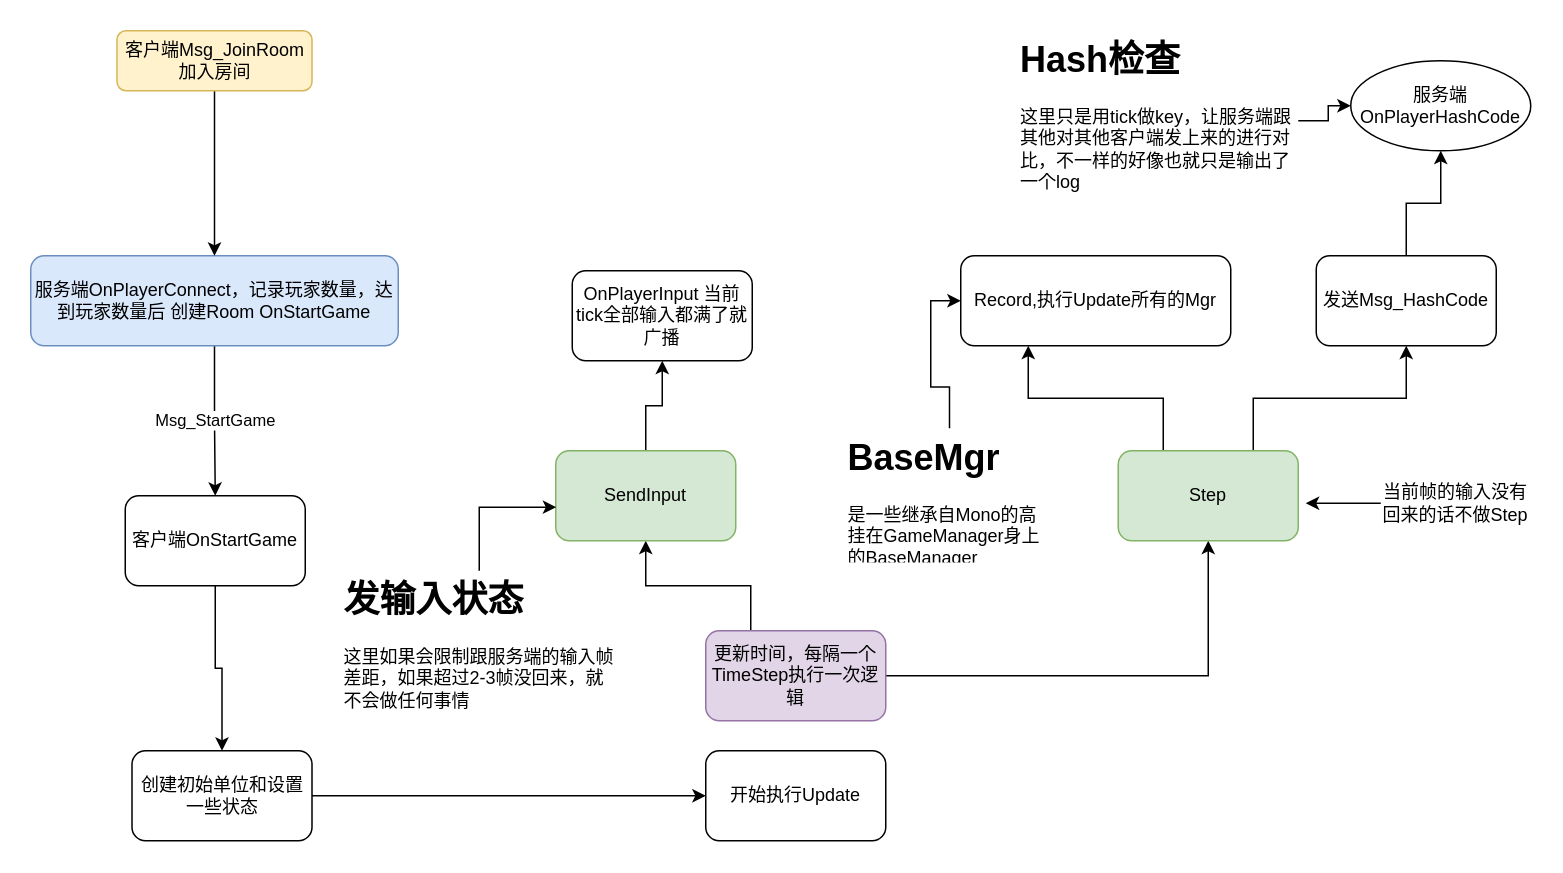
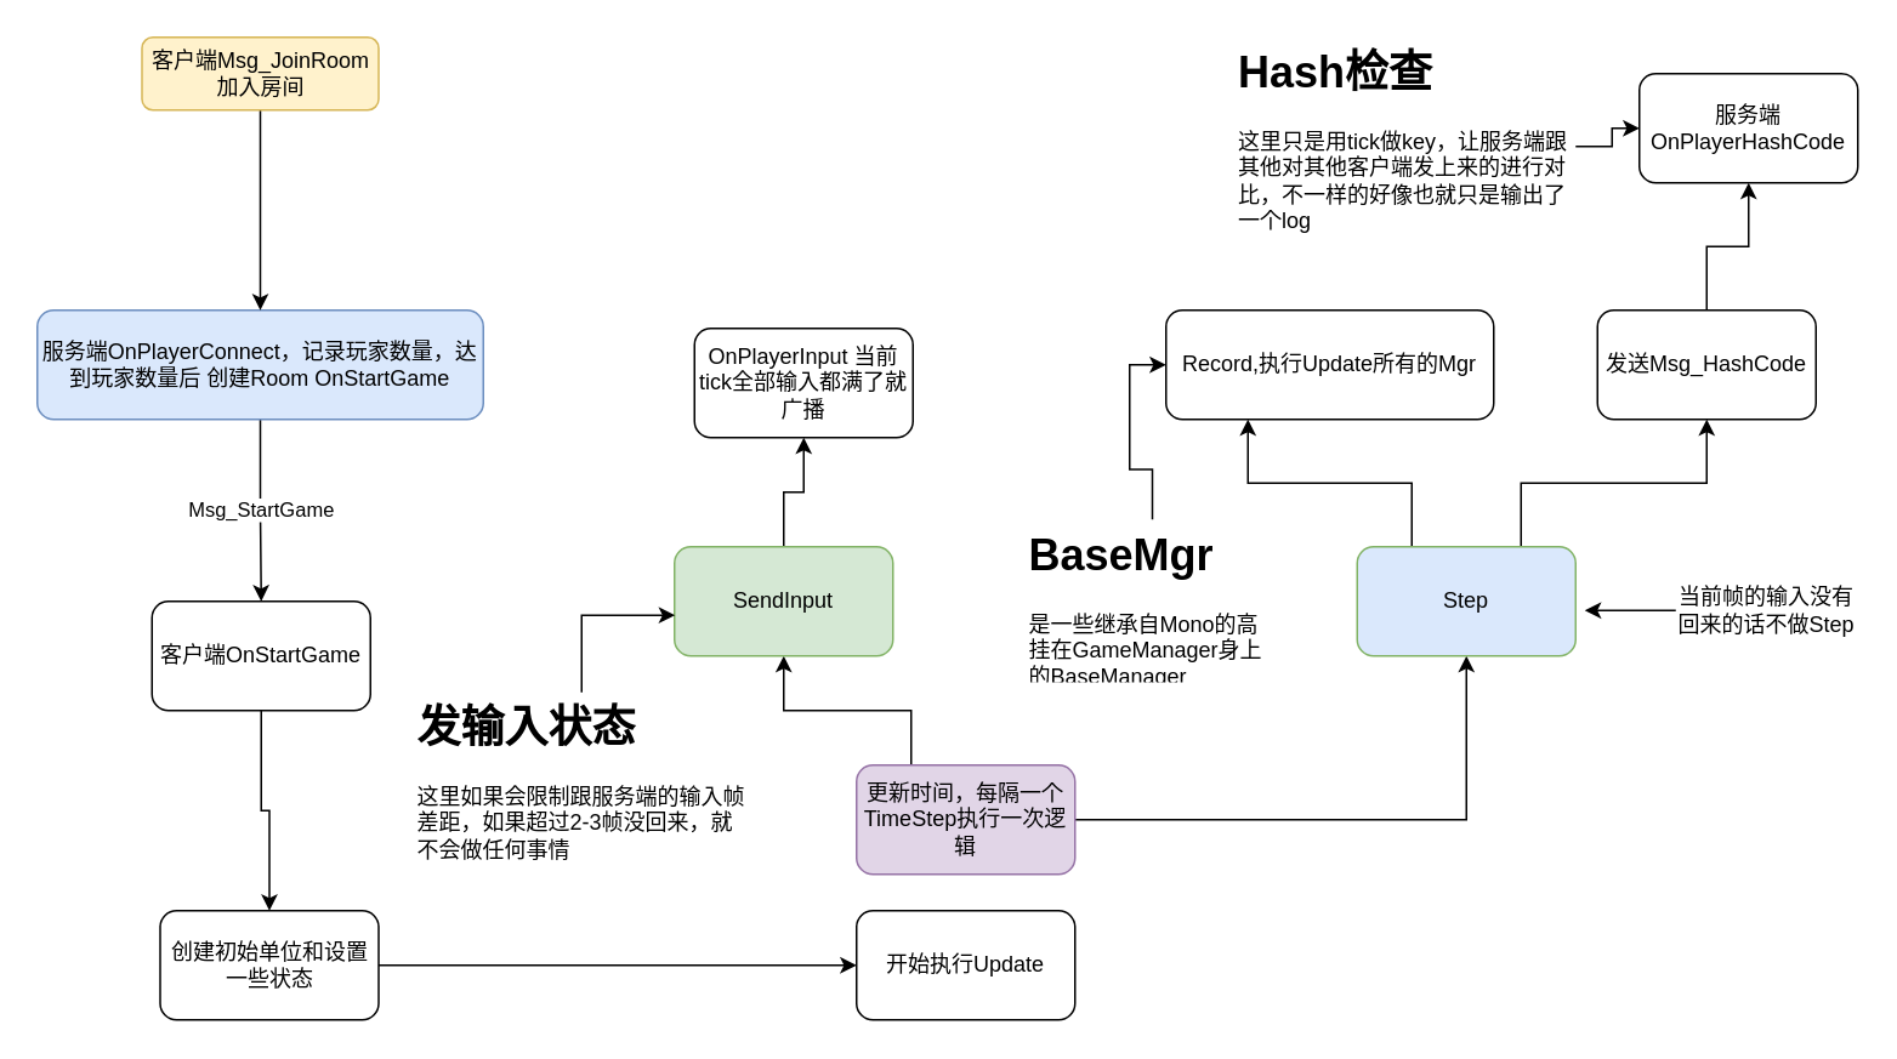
  <mxCell id="0" />
  <mxCell id="1" parent="0" />
  <mxCell id="2" value="Msg_StartGame" style="edgeStyle=orthogonalEdgeStyle;rounded=0;orthogonalLoop=1;jettySize=auto;html=1;entryX=0.5;entryY=0;entryDx=0;entryDy=0;" edge="1" parent="1" source="3" target="7"><mxGeometry relative="1" as="geometry" /></mxCell>
  <mxCell id="3" value="服务端OnPlayerConnect，记录玩家数量，达到玩家数量后 创建Room OnStartGame" style="rounded=1;whiteSpace=wrap;html=1;fontSize=12;glass=0;strokeWidth=1;shadow=0;fillColor=#dae8fc;strokeColor=#6c8ebf;" parent="1" vertex="1"><mxGeometry x="20" y="170" width="245" height="60" as="geometry" /></mxCell>
  <mxCell id="4" style="edgeStyle=orthogonalEdgeStyle;rounded=0;orthogonalLoop=1;jettySize=auto;html=1;entryX=0.5;entryY=0;entryDx=0;entryDy=0;" edge="1" parent="1" source="5" target="3"><mxGeometry relative="1" as="geometry" /></mxCell>
  <mxCell id="5" value="客户端Msg_JoinRoom加入房间" style="rounded=1;whiteSpace=wrap;html=1;fillColor=#fff2cc;strokeColor=#d6b656;" vertex="1" parent="1"><mxGeometry x="77.5" y="20" width="130" height="40" as="geometry" /></mxCell>
  <mxCell id="6" style="edgeStyle=orthogonalEdgeStyle;rounded=0;orthogonalLoop=1;jettySize=auto;html=1;entryX=0.5;entryY=0;entryDx=0;entryDy=0;" edge="1" parent="1" source="7" target="9"><mxGeometry relative="1" as="geometry" /></mxCell>
  <mxCell id="7" value="客户端OnStartGame" style="rounded=1;whiteSpace=wrap;html=1;" vertex="1" parent="1"><mxGeometry x="83" y="330" width="120" height="60" as="geometry" /></mxCell>
  <mxCell id="8" style="edgeStyle=orthogonalEdgeStyle;rounded=0;orthogonalLoop=1;jettySize=auto;html=1;entryX=0;entryY=0.5;entryDx=0;entryDy=0;" edge="1" parent="1" source="9" target="10"><mxGeometry relative="1" as="geometry" /></mxCell>
  <mxCell id="9" value="创建初始单位和设置一些状态" style="rounded=1;whiteSpace=wrap;html=1;" vertex="1" parent="1"><mxGeometry x="87.5" y="500" width="120" height="60" as="geometry" /></mxCell>
  <mxCell id="10" value="开始执行Update" style="rounded=1;whiteSpace=wrap;html=1;" vertex="1" parent="1"><mxGeometry x="470" y="500" width="120" height="60" as="geometry" /></mxCell>
  <mxCell id="11" style="edgeStyle=orthogonalEdgeStyle;rounded=0;orthogonalLoop=1;jettySize=auto;html=1;exitX=0.25;exitY=0;exitDx=0;exitDy=0;" edge="1" parent="1" source="13" target="15"><mxGeometry relative="1" as="geometry" /></mxCell>
  <mxCell id="12" style="edgeStyle=orthogonalEdgeStyle;rounded=0;orthogonalLoop=1;jettySize=auto;html=1;" edge="1" parent="1" source="13" target="18"><mxGeometry relative="1" as="geometry" /></mxCell>
  <mxCell id="13" value="更新时间，每隔一个TimeStep执行一次逻辑" style="rounded=1;whiteSpace=wrap;html=1;fillColor=#e1d5e7;strokeColor=#9673a6;" vertex="1" parent="1"><mxGeometry x="470" y="420" width="120" height="60" as="geometry" /></mxCell>
  <mxCell id="14" style="edgeStyle=orthogonalEdgeStyle;rounded=0;orthogonalLoop=1;jettySize=auto;html=1;entryX=0.5;entryY=1;entryDx=0;entryDy=0;" edge="1" parent="1" source="15" target="29"><mxGeometry relative="1" as="geometry" /></mxCell>
  <mxCell id="15" value="SendInput" style="rounded=1;whiteSpace=wrap;html=1;fillColor=#d5e8d4;strokeColor=#82b366;" vertex="1" parent="1"><mxGeometry x="370" y="300" width="120" height="60" as="geometry" /></mxCell>
  <mxCell id="16" style="edgeStyle=orthogonalEdgeStyle;rounded=0;orthogonalLoop=1;jettySize=auto;html=1;exitX=0.25;exitY=0;exitDx=0;exitDy=0;entryX=0.25;entryY=1;entryDx=0;entryDy=0;" edge="1" parent="1" source="18" target="21"><mxGeometry relative="1" as="geometry" /></mxCell>
  <mxCell id="17" style="edgeStyle=orthogonalEdgeStyle;rounded=0;orthogonalLoop=1;jettySize=auto;html=1;exitX=0.75;exitY=0;exitDx=0;exitDy=0;entryX=0.5;entryY=1;entryDx=0;entryDy=0;" edge="1" parent="1" source="18" target="23"><mxGeometry relative="1" as="geometry" /></mxCell>
- <mxCell id="18" value="Step" style="rounded=1;whiteSpace=wrap;html=1;fillColor=#d5e8d4;strokeColor=#82b366;" vertex="1" parent="1"><mxGeometry x="745" y="300" width="120" height="60" as="geometry" /></mxCell>
+ <mxCell id="18" value="Step" style="rounded=1;whiteSpace=wrap;html=1;fillColor=#dae8fc;strokeColor=#82b366;" vertex="1" parent="1"><mxGeometry x="745" y="300" width="120" height="60" as="geometry" /></mxCell>
  <mxCell id="19" style="edgeStyle=orthogonalEdgeStyle;rounded=0;orthogonalLoop=1;jettySize=auto;html=1;entryX=0.003;entryY=0.627;entryDx=0;entryDy=0;entryPerimeter=0;" edge="1" parent="1" source="20" target="15"><mxGeometry relative="1" as="geometry" /></mxCell>
  <mxCell id="20" value="&lt;h1&gt;发输入状态&lt;/h1&gt;&lt;p&gt;这里如果会限制跟服务端的输入帧差距，如果超过2-3帧没回来，就不会做任何事情&lt;/p&gt;" style="text;html=1;strokeColor=none;fillColor=none;spacing=5;spacingTop=-20;whiteSpace=wrap;overflow=hidden;rounded=0;" vertex="1" parent="1"><mxGeometry x="224" y="380" width="190" height="120" as="geometry" /></mxCell>
  <mxCell id="21" value="Record,执行Update所有的Mgr" style="rounded=1;whiteSpace=wrap;html=1;" vertex="1" parent="1"><mxGeometry x="640" y="170" width="180" height="60" as="geometry" /></mxCell>
  <mxCell id="22" style="edgeStyle=orthogonalEdgeStyle;rounded=0;orthogonalLoop=1;jettySize=auto;html=1;entryX=0.5;entryY=1;entryDx=0;entryDy=0;" edge="1" parent="1" source="23" target="26"><mxGeometry relative="1" as="geometry" /></mxCell>
  <mxCell id="23" value="发送Msg_HashCode" style="rounded=1;whiteSpace=wrap;html=1;" vertex="1" parent="1"><mxGeometry x="877" y="170" width="120" height="60" as="geometry" /></mxCell>
  <mxCell id="24" style="edgeStyle=orthogonalEdgeStyle;rounded=0;orthogonalLoop=1;jettySize=auto;html=1;entryX=0;entryY=0.5;entryDx=0;entryDy=0;" edge="1" parent="1" source="25" target="21"><mxGeometry relative="1" as="geometry"><mxPoint x="580" y="175" as="sourcePoint" /></mxGeometry></mxCell>
  <mxCell id="25" value="&lt;h1&gt;BaseMgr&lt;/h1&gt;&lt;p&gt;是一些继承自Mono的高挂在GameManager身上的BaseManager&lt;/p&gt;" style="text;html=1;strokeColor=none;fillColor=none;spacing=5;spacingTop=-20;whiteSpace=wrap;overflow=hidden;rounded=0;" vertex="1" parent="1"><mxGeometry x="560" y="285" width="145" height="90" as="geometry" /></mxCell>
- <mxCell id="26" value="服务端OnPlayerHashCode" style="ellipse;whiteSpace=wrap;html=1;" vertex="1" parent="1"><mxGeometry x="900" y="40" width="120" height="60" as="geometry" /></mxCell>
+ <mxCell id="26" value="服务端OnPlayerHashCode" style="rounded=1;whiteSpace=wrap;html=1;" vertex="1" parent="1"><mxGeometry x="900" y="40" width="120" height="60" as="geometry" /></mxCell>
  <mxCell id="27" style="edgeStyle=orthogonalEdgeStyle;rounded=0;orthogonalLoop=1;jettySize=auto;html=1;" edge="1" parent="1" source="28" target="26"><mxGeometry relative="1" as="geometry"><mxPoint x="740" y="90" as="sourcePoint" /></mxGeometry></mxCell>
  <mxCell id="28" value="&lt;h1&gt;Hash检查&lt;/h1&gt;&lt;p&gt;这里只是用tick做key，让服务端跟其他对其他客户端发上来的进行对比，不一样的好像也就只是输出了一个log&lt;/p&gt;" style="text;html=1;strokeColor=none;fillColor=none;spacing=5;spacingTop=-20;whiteSpace=wrap;overflow=hidden;rounded=0;" vertex="1" parent="1"><mxGeometry x="675" y="20" width="190" height="120" as="geometry" /></mxCell>
  <mxCell id="29" value="OnPlayerInput 当前tick全部输入都满了就广播" style="rounded=1;whiteSpace=wrap;html=1;" vertex="1" parent="1"><mxGeometry x="381" y="180" width="120" height="60" as="geometry" /></mxCell>
  <mxCell id="30" style="edgeStyle=orthogonalEdgeStyle;rounded=0;orthogonalLoop=1;jettySize=auto;html=1;" edge="1" parent="1" source="31"><mxGeometry relative="1" as="geometry"><mxPoint x="870" y="335" as="targetPoint" /></mxGeometry></mxCell>
  <mxCell id="31" value="当前帧的输入没有回来的话不做Step" style="text;html=1;strokeColor=none;fillColor=none;align=center;verticalAlign=middle;whiteSpace=wrap;rounded=0;" vertex="1" parent="1"><mxGeometry x="920" y="320" width="100" height="30" as="geometry" /></mxCell>
